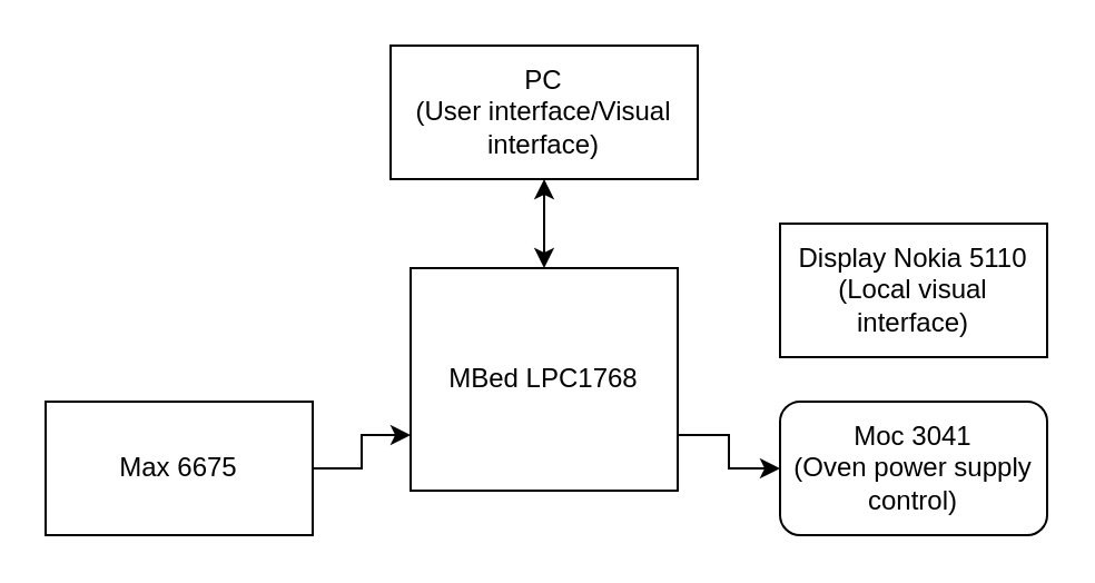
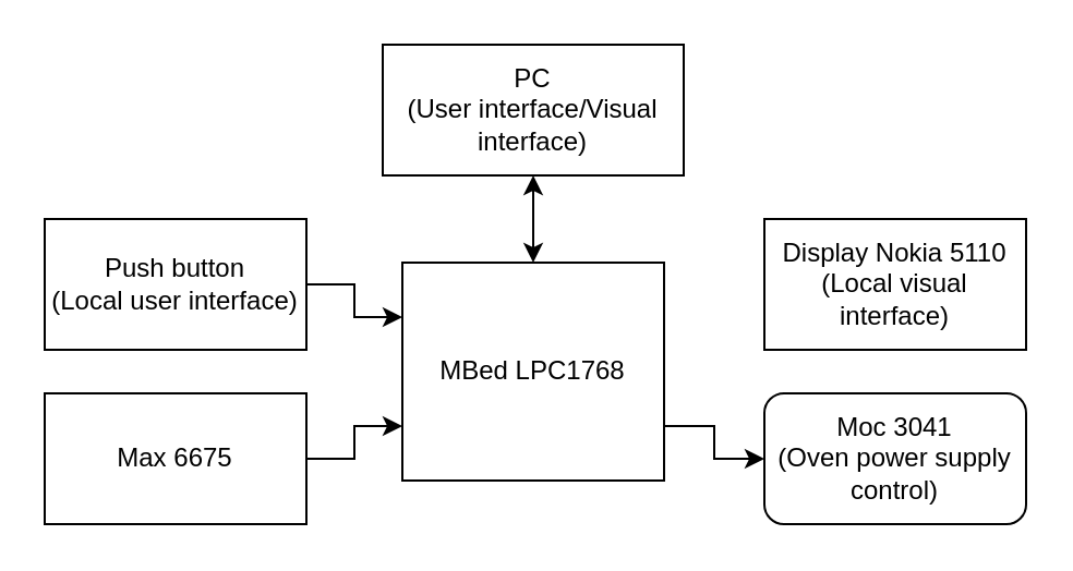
  <mxCell id="0" />
  <mxCell id="1" parent="0" />
  <mxCell id="2" style="edgeStyle=orthogonalEdgeStyle;rounded=0;orthogonalLoop=1;jettySize=auto;html=1;exitX=0.5;exitY=0;exitDx=0;exitDy=0;startArrow=classic;startFill=1;endArrow=classic;endFill=1;entryX=0.5;entryY=1;entryDx=0;entryDy=0;" edge="1" parent="1" source="4" target="7"><mxGeometry relative="1" as="geometry"><mxPoint x="244" y="90" as="targetPoint" /></mxGeometry></mxCell>
  <mxCell id="3" style="edgeStyle=orthogonalEdgeStyle;rounded=0;orthogonalLoop=1;jettySize=auto;html=1;exitX=1;exitY=0.75;exitDx=0;exitDy=0;entryX=0;entryY=0.5;entryDx=0;entryDy=0;startArrow=none;startFill=0;endArrow=classic;endFill=1;" edge="1" parent="1" source="4" target="11"><mxGeometry relative="1" as="geometry" /></mxCell>
  <mxCell id="4" value="MBed LPC1768" style="rounded=0;whiteSpace=wrap;html=1;" vertex="1" parent="1"><mxGeometry x="184" y="120" width="120" height="100" as="geometry" /></mxCell>
  <mxCell id="5" style="edgeStyle=orthogonalEdgeStyle;rounded=0;orthogonalLoop=1;jettySize=auto;html=1;exitX=1;exitY=0.5;exitDx=0;exitDy=0;entryX=0;entryY=0.75;entryDx=0;entryDy=0;startArrow=none;startFill=0;endArrow=classic;endFill=1;" edge="1" parent="1" source="6" target="4"><mxGeometry relative="1" as="geometry" /></mxCell>
  <mxCell id="6" value="Max 6675" style="rounded=0;whiteSpace=wrap;html=1;" vertex="1" parent="1"><mxGeometry x="20" y="180" width="120" height="60" as="geometry" /></mxCell>
  <mxCell id="7" value="PC&lt;br&gt;(User interface/Visual interface)" style="rounded=0;whiteSpace=wrap;html=1;" vertex="1" parent="1"><mxGeometry x="175" y="20" width="138" height="60" as="geometry" /></mxCell>
+ <mxCell id="8" style="edgeStyle=orthogonalEdgeStyle;rounded=0;orthogonalLoop=1;jettySize=auto;html=1;exitX=1;exitY=0.5;exitDx=0;exitDy=0;entryX=0;entryY=0.25;entryDx=0;entryDy=0;startArrow=none;startFill=0;endArrow=classic;endFill=1;" edge="1" parent="1" source="9" target="4"><mxGeometry relative="1" as="geometry" /></mxCell>
+ <mxCell id="9" value="Push button&lt;br&gt;(Local user interface)" style="rounded=0;whiteSpace=wrap;html=1;" vertex="1" parent="1"><mxGeometry x="20" y="100" width="120" height="60" as="geometry" /></mxCell>
  <mxCell id="10" value="Display Nokia 5110&lt;br&gt;(Local visual interface)" style="rounded=0;whiteSpace=wrap;html=1;" vertex="1" parent="1"><mxGeometry x="350" y="100" width="120" height="60" as="geometry" /></mxCell>
  <mxCell id="11" value="Moc 3041&lt;br&gt;(Oven power supply control)" style="whiteSpace=wrap;html=1;rounded=1;" vertex="1" parent="1"><mxGeometry x="350" y="180" width="120" height="60" as="geometry" /></mxCell>
